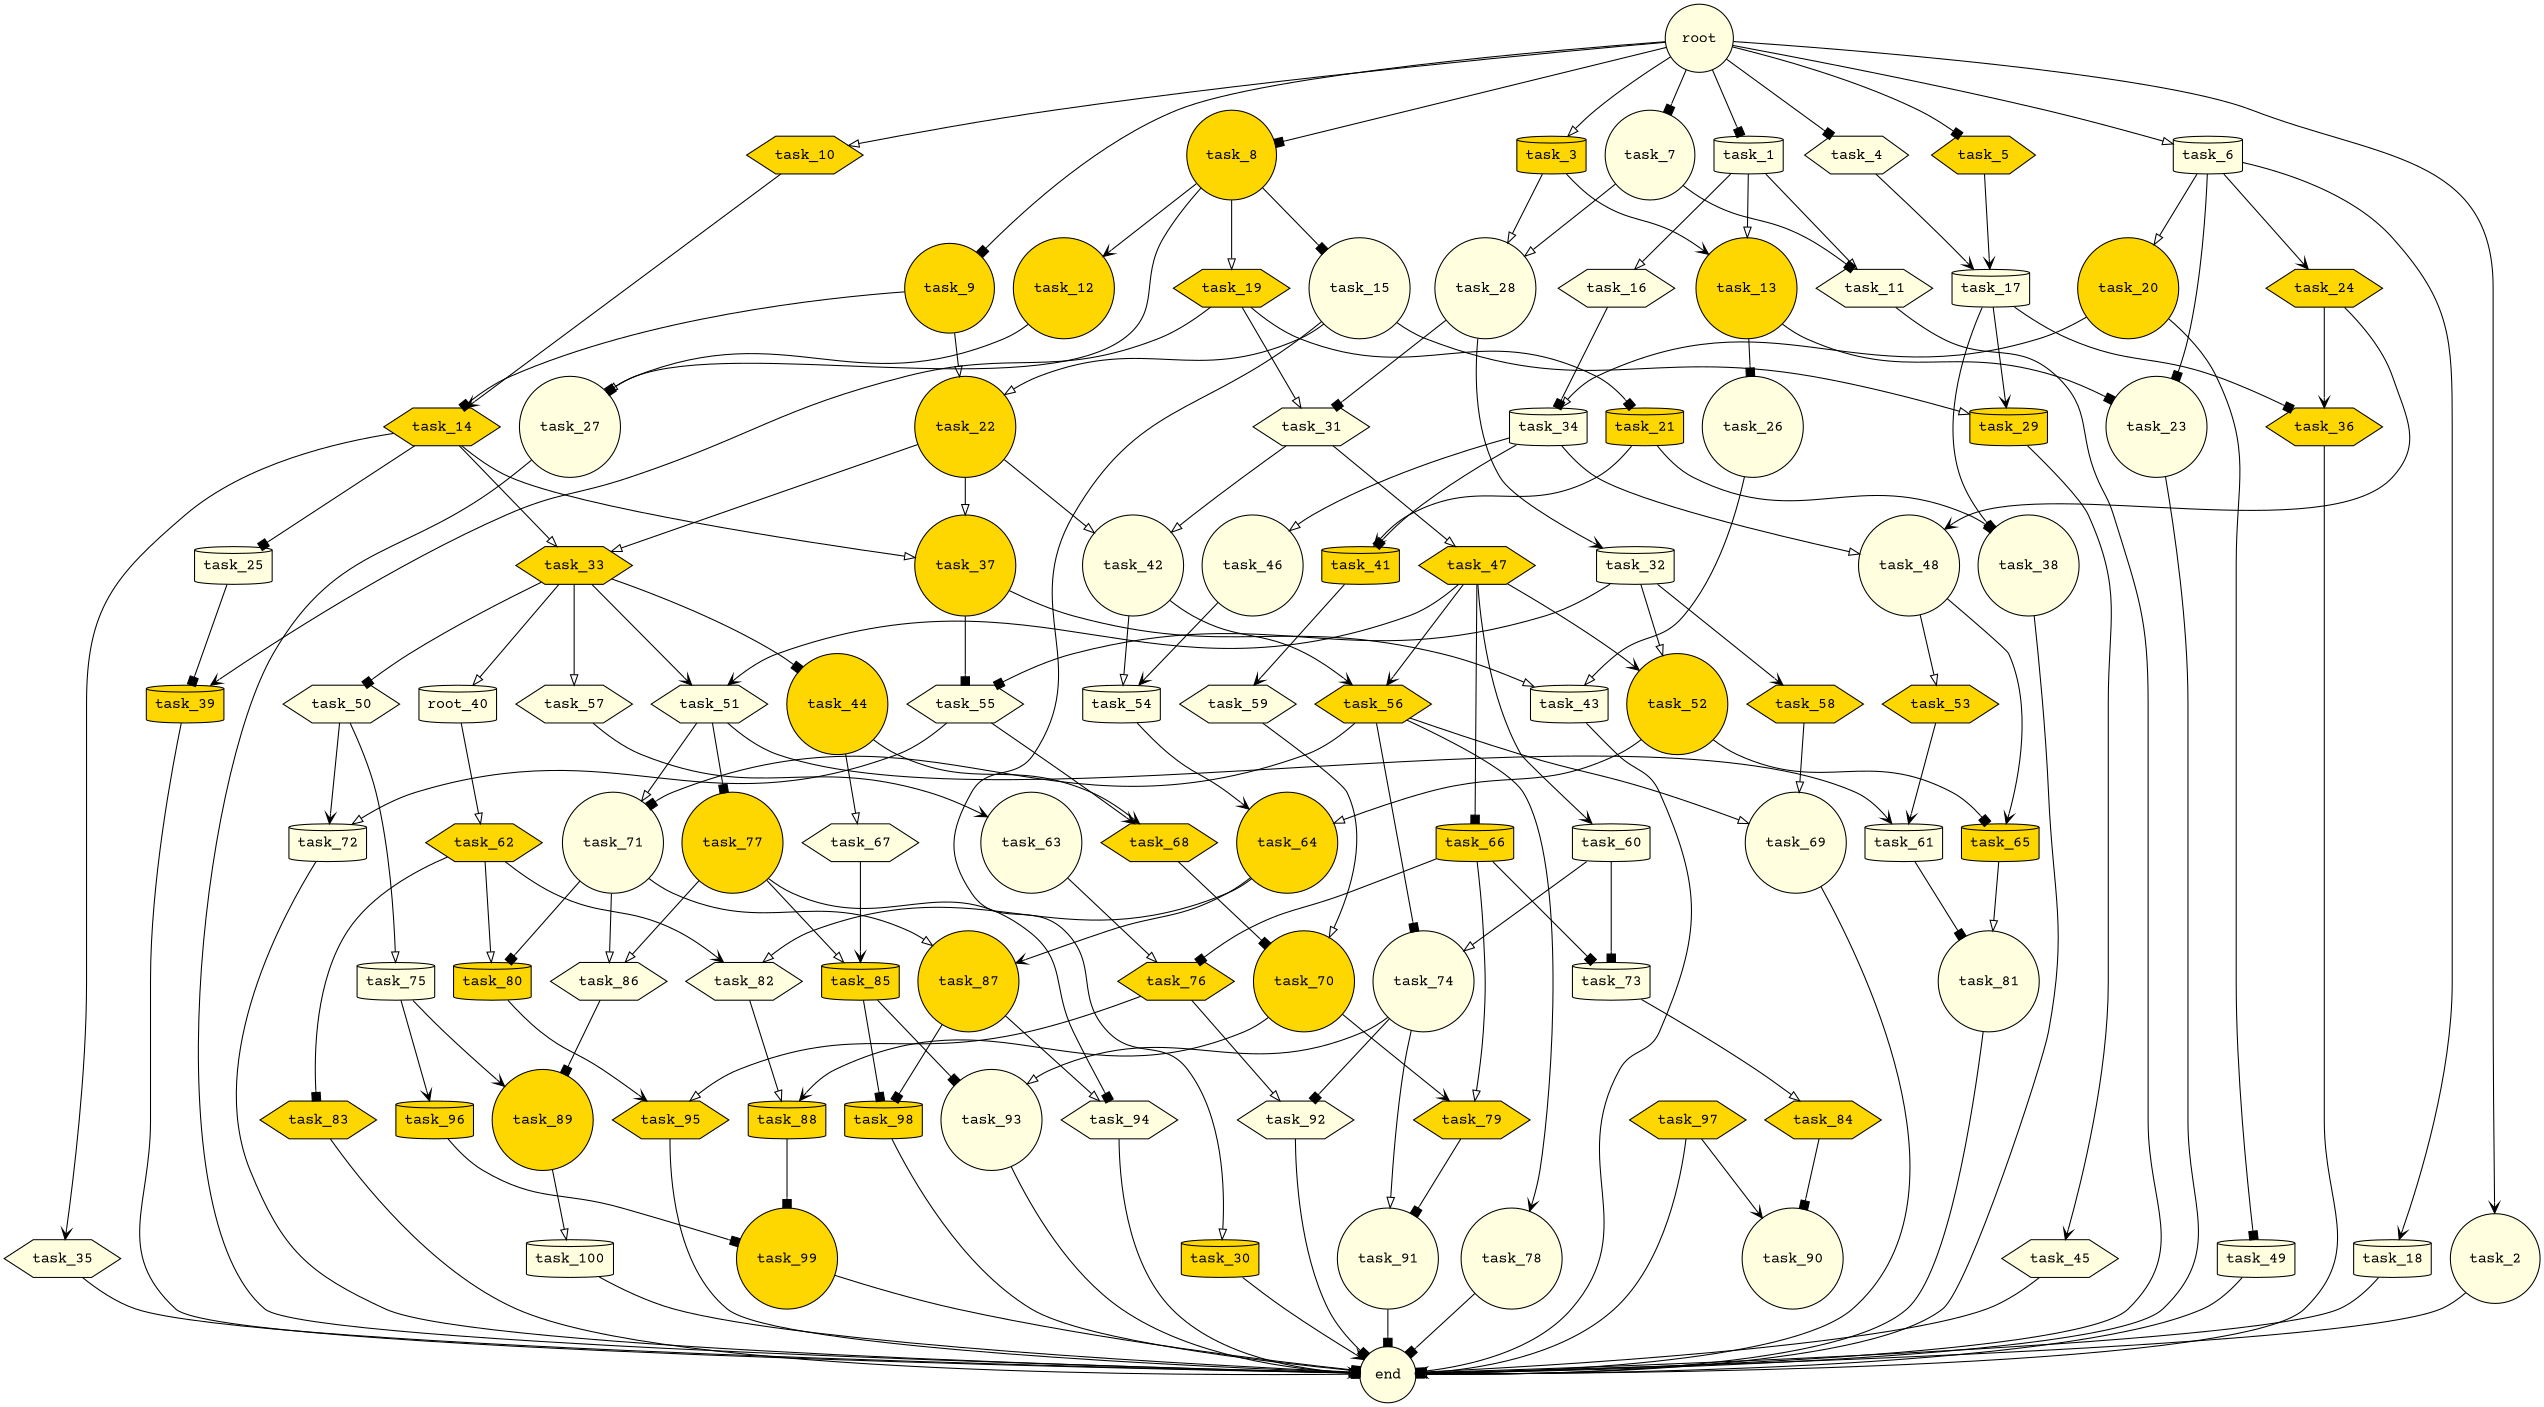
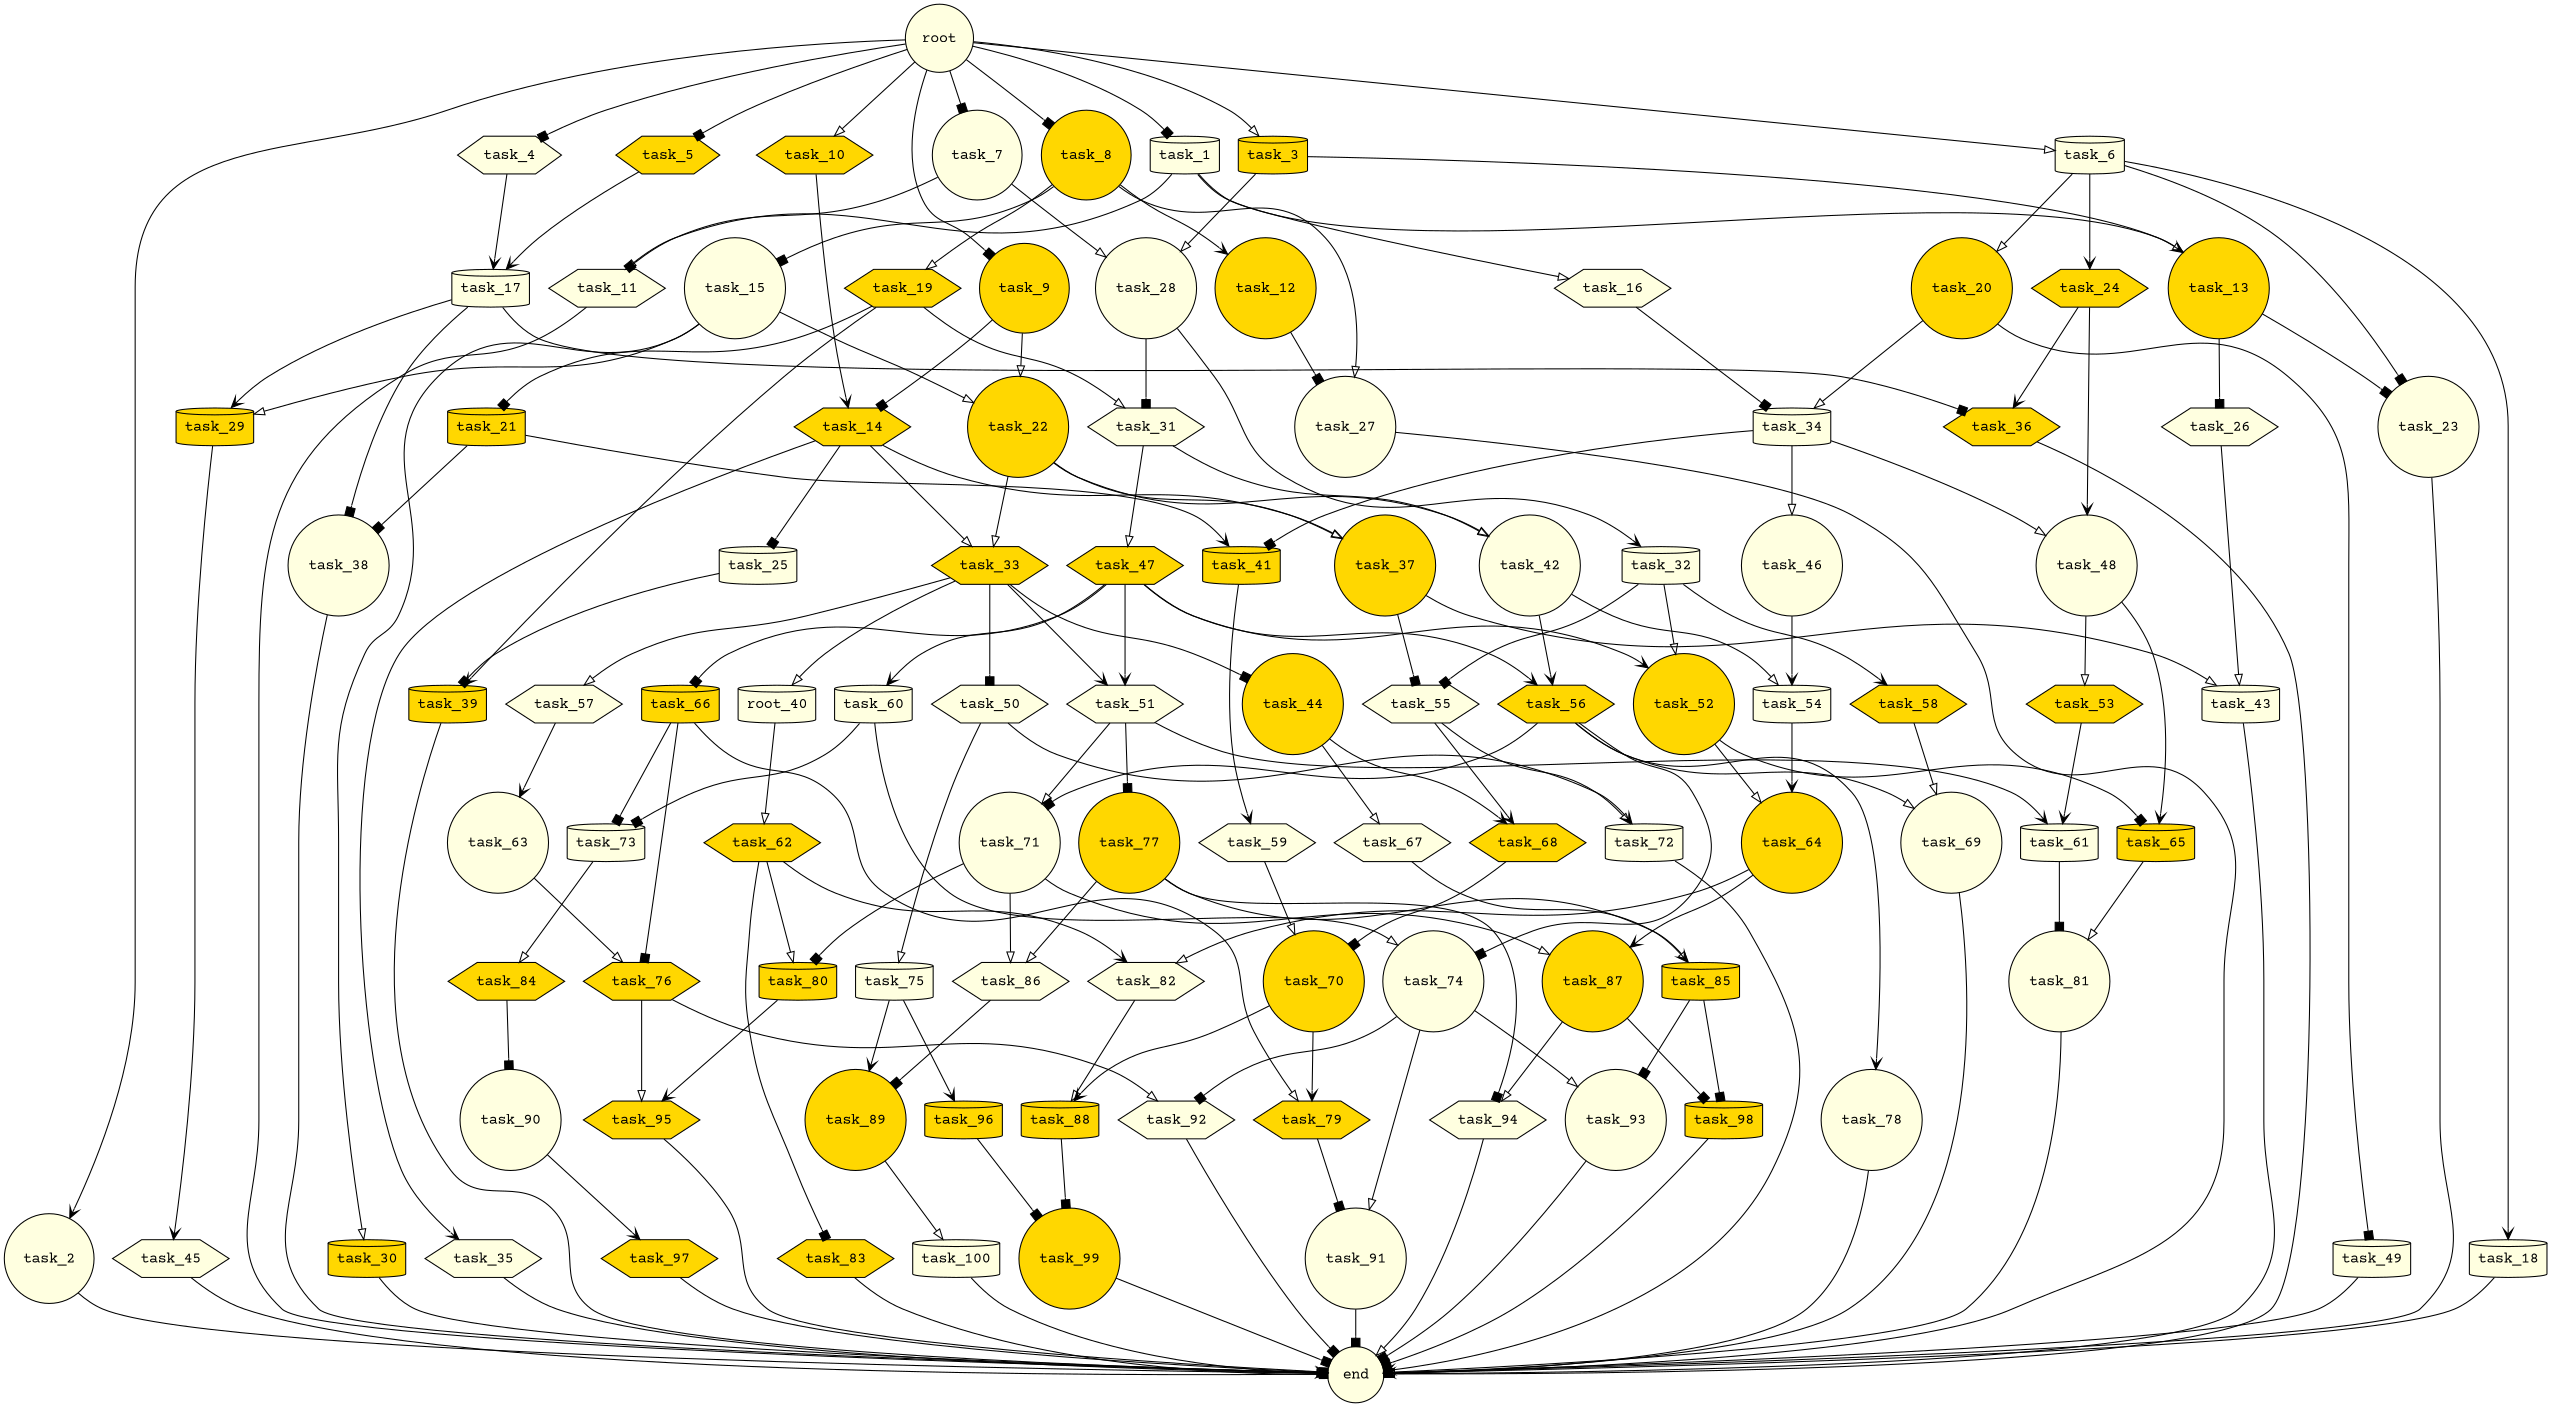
  digraph {
    fontname="Courier Prime"
    node [fillcolor=lightyellow fontname="Courier Prime" shape=circle style=filled]
    edge [arrowhead=onormal fontname="Courier Prime"]
    task_75 [shape=cylinder]
    task_96 [fillcolor=gold shape=cylinder]
    task_89 [fillcolor=gold]
    task_99 [fillcolor=gold]
    task_100 [shape=cylinder]
    end
    task_92 [shape=hexagon]
    task_19 [fillcolor=gold shape=hexagon]
    task_31 [shape=hexagon]
    task_21 [fillcolor=gold shape=cylinder]
    task_39 [fillcolor=gold shape=cylinder]
    task_42
    task_47 [fillcolor=gold shape=hexagon]
    task_38
    task_41 [fillcolor=gold shape=cylinder]
    task_68 [fillcolor=gold shape=hexagon]
    task_70 [fillcolor=gold]
    task_88 [fillcolor=gold shape=cylinder]
    task_79 [fillcolor=gold shape=hexagon]
    task_87 [fillcolor=gold]
    task_71
    task_86 [shape=hexagon]
    task_80 [fillcolor=gold shape=cylinder]
    task_94 [shape=hexagon]
    task_98 [fillcolor=gold shape=cylinder]
    task_95 [fillcolor=gold shape=hexagon]
    task_60 [shape=cylinder]
    task_73 [shape=cylinder]
    task_74
    task_84 [fillcolor=gold shape=hexagon]
    task_91
    task_93
    task_90
    task_50 [shape=hexagon]
    task_72 [shape=cylinder]
    task_56 [fillcolor=gold shape=hexagon]
    task_54 [shape=cylinder]
    task_51 [shape=hexagon]
    task_52 [fillcolor=gold]
    task_66 [fillcolor=gold shape=cylinder]
    task_10 [fillcolor=gold shape=hexagon]
    task_14 [fillcolor=gold shape=hexagon]
    task_37 [fillcolor=gold]
    task_33 [fillcolor=gold shape=hexagon]
    task_25 [shape=cylinder]
    task_35 [shape=hexagon]
    task_49 [shape=cylinder]
    task_12 [fillcolor=gold]
    task_27
    task_55 [shape=hexagon]
    task_43 [shape=cylinder]
    task_61 [shape=cylinder]
    task_81
    task_69
    task_78
    task_64 [fillcolor=gold]
    task_77 [fillcolor=gold]
    task_85 [fillcolor=gold shape=cylinder]
    root
    task_7
    task_2
    task_5 [fillcolor=gold shape=hexagon]
    task_8 [fillcolor=gold]
    task_9 [fillcolor=gold]
    task_1 [shape=cylinder]
    task_6 [shape=cylinder]
    task_4 [shape=hexagon]
    task_3 [fillcolor=gold shape=cylinder]
    task_28
    task_11 [shape=hexagon]
    task_17 [shape=cylinder]
    task_15
    task_22 [fillcolor=gold]
    task_16 [shape=hexagon]
    task_13 [fillcolor=gold]
    task_23
    task_20 [fillcolor=gold]
    task_18 [shape=cylinder]
    task_24 [fillcolor=gold shape=hexagon]
    task_44 [fillcolor=gold]
    task_57 [shape=hexagon]
    n82 [label=root_40 shape=cylinder]
    task_32 [shape=cylinder]
    task_58 [fillcolor=gold shape=hexagon]
    task_65 [fillcolor=gold shape=cylinder]
    task_36 [fillcolor=gold shape=hexagon]
    task_34 [shape=cylinder]
    task_48
    task_46
    task_67 [shape=hexagon]
    task_63
    task_62 [fillcolor=gold shape=hexagon]
-   task_26
+   task_26 [shape=hexagon]
    task_59 [shape=hexagon]
    task_53 [fillcolor=gold shape=hexagon]
    task_29 [fillcolor=gold shape=cylinder]
    task_82 [shape=hexagon]
    task_83 [fillcolor=gold shape=hexagon]
    task_45 [shape=hexagon]
    task_30 [fillcolor=gold shape=cylinder]
    task_76 [fillcolor=gold shape=hexagon]
    task_97 [fillcolor=gold shape=hexagon]
    task_75 -> task_96 [arrowhead=vee]
    task_75 -> task_89 [arrowhead=vee]
    task_96 -> task_99 [arrowhead=box]
    task_89 -> task_100
    task_99 -> end [arrowhead=box]
    task_100 -> end
    task_92 -> end [arrowhead=box]
    task_19 -> task_31
    task_19 -> task_21 [arrowhead=box]
    task_19 -> task_39 [arrowhead=vee]
    task_31 -> task_42
    task_31 -> task_47
    task_21 -> task_38 [arrowhead=box]
    task_21 -> task_41 [arrowhead=vee]
    task_39 -> end [arrowhead=box]
    task_42 -> task_56 [arrowhead=vee]
    task_42 -> task_54
    task_47 -> task_60 [arrowhead=vee]
    task_47 -> task_56 [arrowhead=vee]
    task_47 -> task_51 [arrowhead=vee]
    task_47 -> task_52 [arrowhead=vee]
    task_47 -> task_66 [arrowhead=box]
    task_38 -> end
    task_41 -> task_59 [arrowhead=vee]
    task_68 -> task_70 [arrowhead=box]
    task_70 -> task_88 [arrowhead=vee]
    task_70 -> task_79 [arrowhead=vee]
    task_88 -> task_99 [arrowhead=box]
    task_79 -> task_91 [arrowhead=box]
    task_87 -> task_94
    task_87 -> task_98 [arrowhead=box]
    task_71 -> task_87
    task_71 -> task_86
    task_71 -> task_80 [arrowhead=box]
    task_86 -> task_89 [arrowhead=box]
    task_80 -> task_95 [arrowhead=vee]
    task_94 -> end
    task_98 -> end [arrowhead=box]
    task_95 -> end [arrowhead=box]
    task_60 -> task_73 [arrowhead=box]
    task_60 -> task_74
    task_73 -> task_84
    task_74 -> task_92 [arrowhead=box]
    task_74 -> task_91
    task_74 -> task_93
    task_84 -> task_90 [arrowhead=box]
    task_91 -> end [arrowhead=box]
    task_93 -> end [arrowhead=box]
-   task_97 -> task_90 [arrowhead=vee]
+   task_90 -> task_97 [arrowhead=vee]
    task_50 -> task_75
    task_50 -> task_72 [arrowhead=vee]
    task_72 -> end [arrowhead=vee]
    task_56 -> task_71 [arrowhead=box]
    task_56 -> task_74 [arrowhead=box]
    task_56 -> task_69
    task_56 -> task_78 [arrowhead=vee]
    task_54 -> task_64 [arrowhead=vee]
    task_51 -> task_71
    task_51 -> task_61 [arrowhead=vee]
    task_51 -> task_77 [arrowhead=box]
    task_52 -> task_64
    task_52 -> task_65 [arrowhead=box]
    task_66 -> task_79
    task_66 -> task_73 [arrowhead=box]
    task_66 -> task_76 [arrowhead=box]
    task_10 -> task_14 [arrowhead=vee]
    task_14 -> task_37
    task_14 -> task_33
    task_14 -> task_25 [arrowhead=box]
    task_14 -> task_35 [arrowhead=vee]
    task_37 -> task_55 [arrowhead=box]
    task_37 -> task_43
    task_33 -> task_50 [arrowhead=box]
    task_33 -> task_51 [arrowhead=vee]
    task_33 -> task_44 [arrowhead=box]
    task_33 -> task_57
    task_33 -> n82
    task_25 -> task_39 [arrowhead=box]
    task_35 -> end [arrowhead=box]
    task_49 -> end [arrowhead=box]
    task_12 -> task_27 [arrowhead=box]
    task_27 -> end [arrowhead=box]
    task_55 -> task_68 [arrowhead=vee]
    task_55 -> task_72
    task_43 -> end
    task_61 -> task_81 [arrowhead=box]
    task_81 -> end
    task_69 -> end
    task_78 -> end [arrowhead=box]
    task_64 -> task_87 [arrowhead=vee]
    task_64 -> task_82
    task_77 -> task_86
    task_77 -> task_94 [arrowhead=box]
    task_77 -> task_85
    task_85 -> task_98 [arrowhead=box]
    task_85 -> task_93 [arrowhead=box]
    root -> task_10
    root -> task_7 [arrowhead=box]
    root -> task_2 [arrowhead=vee]
    root -> task_5 [arrowhead=box]
    root -> task_8 [arrowhead=box]
    root -> task_9 [arrowhead=box]
    root -> task_1 [arrowhead=box]
    root -> task_6
    root -> task_4 [arrowhead=box]
    root -> task_3
    task_7 -> task_28
    task_7 -> task_11 [arrowhead=box]
    task_2 -> end [arrowhead=box]
    task_5 -> task_17 [arrowhead=vee]
    task_8 -> task_19
    task_8 -> task_12 [arrowhead=vee]
    task_8 -> task_27
    task_8 -> task_15 [arrowhead=box]
    task_9 -> task_14 [arrowhead=box]
    task_9 -> task_22
    task_1 -> task_11
    task_1 -> task_16
    task_1 -> task_13
    task_6 -> task_23 [arrowhead=box]
    task_6 -> task_20
    task_6 -> task_18 [arrowhead=vee]
    task_6 -> task_24 [arrowhead=vee]
    task_4 -> task_17 [arrowhead=vee]
    task_3 -> task_28
    task_3 -> task_13 [arrowhead=vee]
    task_28 -> task_31 [arrowhead=box]
    task_28 -> task_32 [arrowhead=vee]
    task_11 -> end
    task_17 -> task_38 [arrowhead=box]
    task_17 -> task_36 [arrowhead=box]
    task_17 -> task_29 [arrowhead=vee]
    task_15 -> task_22
    task_15 -> task_29
    task_15 -> task_30
    task_22 -> task_42
    task_22 -> task_37
    task_22 -> task_33
    task_16 -> task_34 [arrowhead=box]
    task_13 -> task_23 [arrowhead=box]
    task_13 -> task_26 [arrowhead=box]
    task_23 -> end
    task_20 -> task_49 [arrowhead=box]
    task_20 -> task_34
    task_18 -> end [arrowhead=vee]
    task_24 -> task_36 [arrowhead=vee]
    task_24 -> task_48 [arrowhead=vee]
    task_44 -> task_68 [arrowhead=vee]
    task_44 -> task_67
    task_57 -> task_63 [arrowhead=vee]
    n82 -> task_62
    task_32 -> task_52
    task_32 -> task_55 [arrowhead=box]
    task_32 -> task_58 [arrowhead=vee]
    task_58 -> task_69
    task_65 -> task_81
    task_36 -> end
    task_34 -> task_41 [arrowhead=box]
    task_34 -> task_48
    task_34 -> task_46
    task_48 -> task_65 [arrowhead=vee]
    task_48 -> task_53
    task_46 -> task_54 [arrowhead=vee]
    task_67 -> task_85 [arrowhead=vee]
    task_63 -> task_76
    task_62 -> task_80
    task_62 -> task_82 [arrowhead=vee]
    task_62 -> task_83 [arrowhead=box]
    task_26 -> task_43
    task_59 -> task_70
    task_53 -> task_61 [arrowhead=vee]
    task_29 -> task_45 [arrowhead=vee]
    task_82 -> task_88
    task_83 -> end [arrowhead=box]
    task_45 -> end [arrowhead=box]
    task_30 -> end [arrowhead=vee]
    task_76 -> task_92
    task_76 -> task_95
    task_97 -> end [arrowhead=vee]
  }
